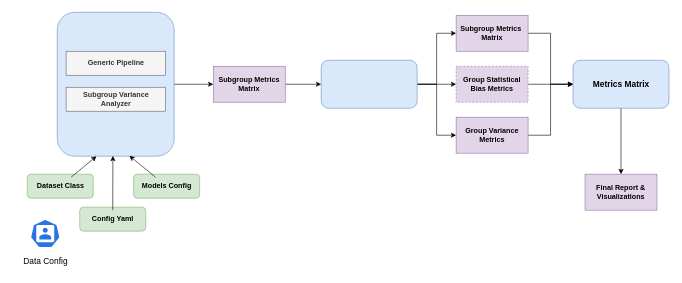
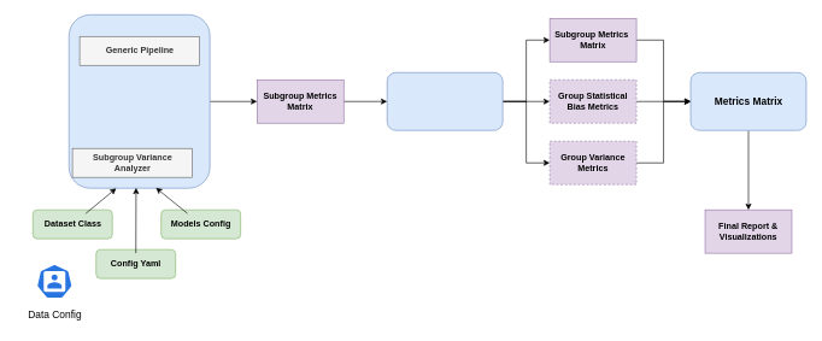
  <mxCell id="0" />
  <mxCell id="1" parent="0" />
  <mxCell id="2" value="" style="rounded=1;whiteSpace=wrap;html=1;fillColor=#d5e8d4;strokeColor=#82b366;" vertex="1" parent="1"><mxGeometry x="44.75" y="290" width="110" height="40" as="geometry" /></mxCell>
  <mxCell id="3" style="edgeStyle=orthogonalEdgeStyle;rounded=0;orthogonalLoop=1;jettySize=auto;html=1;entryX=0;entryY=0.5;entryDx=0;entryDy=0;fontSize=13;" parent="1" source="4" target="7" edge="1"><mxGeometry relative="1" as="geometry" /></mxCell>
  <mxCell id="4" value="" style="rounded=1;whiteSpace=wrap;html=1;fillColor=#dae8fc;strokeColor=#6c8ebf;" parent="1" vertex="1"><mxGeometry x="94.75" y="20" width="195" height="240" as="geometry" /></mxCell>
- <mxCell id="5" value="&lt;div&gt;&lt;b&gt;Subgroup Variance &lt;br&gt;&lt;/b&gt;&lt;/div&gt;&lt;div&gt;&lt;b&gt;Analyzer&lt;/b&gt;&lt;/div&gt;" style="rounded=0;whiteSpace=wrap;html=1;fillColor=#f5f5f5;fontColor=#333333;strokeColor=#666666;" parent="1" vertex="1"><mxGeometry x="109.5" y="145" width="165.5" height="40" as="geometry" /></mxCell>
+ <mxCell id="5" value="&lt;div&gt;&lt;b&gt;Subgroup Variance &lt;br&gt;&lt;/b&gt;&lt;/div&gt;&lt;div&gt;&lt;b&gt;Analyzer&lt;/b&gt;&lt;/div&gt;" style="rounded=0;whiteSpace=wrap;html=1;fillColor=#f5f5f5;fontColor=#333333;strokeColor=#666666;" parent="1" vertex="1"><mxGeometry x="99.5" y="205" width="165.5" height="40" as="geometry" /></mxCell>
  <mxCell id="6" style="edgeStyle=orthogonalEdgeStyle;rounded=0;orthogonalLoop=1;jettySize=auto;html=1;entryX=0;entryY=0.5;entryDx=0;entryDy=0;fontSize=13;" parent="1" source="7" target="11" edge="1"><mxGeometry relative="1" as="geometry" /></mxCell>
  <mxCell id="7" value="&lt;b&gt;Subgroup Metrics Matrix&lt;/b&gt;" style="rounded=0;whiteSpace=wrap;html=1;fillColor=#e1d5e7;strokeColor=#9673a6;" parent="1" vertex="1"><mxGeometry x="355" y="110" width="120" height="60" as="geometry" /></mxCell>
  <mxCell id="8" style="edgeStyle=orthogonalEdgeStyle;rounded=0;orthogonalLoop=1;jettySize=auto;html=1;entryX=0;entryY=0.5;entryDx=0;entryDy=0;fontSize=14;" edge="1" parent="1" source="11" target="15"><mxGeometry relative="1" as="geometry" /></mxCell>
  <mxCell id="9" style="edgeStyle=orthogonalEdgeStyle;rounded=0;orthogonalLoop=1;jettySize=auto;html=1;entryX=0;entryY=0.5;entryDx=0;entryDy=0;fontSize=14;" edge="1" parent="1" source="11" target="13"><mxGeometry relative="1" as="geometry" /></mxCell>
  <mxCell id="10" style="edgeStyle=orthogonalEdgeStyle;rounded=0;orthogonalLoop=1;jettySize=auto;html=1;entryX=0;entryY=0.5;entryDx=0;entryDy=0;fontSize=14;" edge="1" parent="1" source="11" target="17"><mxGeometry relative="1" as="geometry" /></mxCell>
  <mxCell id="11" value="" style="rounded=1;whiteSpace=wrap;html=1;fillColor=#dae8fc;strokeColor=#6c8ebf;" parent="1" vertex="1"><mxGeometry x="535" y="100" width="160" height="80" as="geometry" /></mxCell>
  <mxCell id="12" style="edgeStyle=orthogonalEdgeStyle;rounded=0;orthogonalLoop=1;jettySize=auto;html=1;entryX=0;entryY=0.5;entryDx=0;entryDy=0;fontSize=14;" edge="1" parent="1" source="13" target="28"><mxGeometry relative="1" as="geometry" /></mxCell>
  <mxCell id="13" value="&lt;b&gt;Subgroup Metrics&amp;nbsp; Matrix&lt;/b&gt;" style="rounded=0;whiteSpace=wrap;html=1;fillColor=#e1d5e7;strokeColor=#9673a6;" parent="1" vertex="1"><mxGeometry x="760" y="25" width="120" height="60" as="geometry" /></mxCell>
  <mxCell id="14" style="edgeStyle=orthogonalEdgeStyle;rounded=0;orthogonalLoop=1;jettySize=auto;html=1;entryX=0;entryY=0.5;entryDx=0;entryDy=0;fontSize=14;" edge="1" parent="1" source="15" target="28"><mxGeometry relative="1" as="geometry" /></mxCell>
  <mxCell id="15" value="&lt;b&gt;Group&lt;/b&gt; &lt;b&gt;Statistical&lt;/b&gt; &lt;b&gt;Bias Metrics&lt;/b&gt;" style="rounded=0;whiteSpace=wrap;html=1;fillColor=#e1d5e7;strokeColor=#9673a6;dashed=1;" parent="1" vertex="1"><mxGeometry x="760" y="110" width="120" height="60" as="geometry" /></mxCell>
  <mxCell id="16" style="edgeStyle=orthogonalEdgeStyle;rounded=0;orthogonalLoop=1;jettySize=auto;html=1;entryX=0;entryY=0.5;entryDx=0;entryDy=0;fontSize=14;" edge="1" parent="1" source="17" target="28"><mxGeometry relative="1" as="geometry" /></mxCell>
- <mxCell id="17" value="&lt;b&gt;Group&lt;/b&gt; &lt;b&gt;Variance Metrics&lt;/b&gt;" style="rounded=0;whiteSpace=wrap;html=1;fillColor=#e1d5e7;strokeColor=#9673a6;" parent="1" vertex="1"><mxGeometry x="760" y="195" width="120" height="60" as="geometry" /></mxCell>
+ <mxCell id="17" value="&lt;b&gt;Group&lt;/b&gt; &lt;b&gt;Variance Metrics&lt;/b&gt;" style="rounded=0;whiteSpace=wrap;html=1;fillColor=#e1d5e7;strokeColor=#9673a6;dashed=1;" parent="1" vertex="1"><mxGeometry x="760" y="195" width="120" height="60" as="geometry" /></mxCell>
  <mxCell id="18" style="edgeStyle=none;rounded=0;orthogonalLoop=1;jettySize=auto;html=1;entryX=0.335;entryY=1.001;entryDx=0;entryDy=0;entryPerimeter=0;fontSize=14;" edge="1" parent="1" source="19" target="4"><mxGeometry relative="1" as="geometry" /></mxCell>
  <mxCell id="19" value="&lt;b&gt;&lt;font style=&quot;font-size: 12px;&quot;&gt;Dataset Class&lt;/font&gt;&lt;/b&gt;" style="text;html=1;align=center;verticalAlign=middle;resizable=0;points=[];autosize=1;strokeColor=none;fillColor=none;fontSize=7;" vertex="1" parent="1"><mxGeometry x="49.75" y="295" width="100" height="30" as="geometry" /></mxCell>
  <mxCell id="20" value="" style="rounded=1;whiteSpace=wrap;html=1;fillColor=#d5e8d4;strokeColor=#82b366;" vertex="1" parent="1"><mxGeometry x="132.25" y="345" width="110" height="40" as="geometry" /></mxCell>
  <mxCell id="21" style="edgeStyle=none;rounded=0;orthogonalLoop=1;jettySize=auto;html=1;entryX=0.476;entryY=0.998;entryDx=0;entryDy=0;entryPerimeter=0;fontSize=14;" edge="1" parent="1" source="22" target="4"><mxGeometry relative="1" as="geometry" /></mxCell>
  <mxCell id="22" value="&lt;b&gt;&lt;font style=&quot;font-size: 12px;&quot;&gt;Config Yaml&lt;/font&gt;&lt;/b&gt;" style="text;html=1;align=center;verticalAlign=middle;resizable=0;points=[];autosize=1;strokeColor=none;fillColor=none;fontSize=7;" vertex="1" parent="1"><mxGeometry x="142.25" y="350" width="90" height="30" as="geometry" /></mxCell>
  <mxCell id="23" value="" style="rounded=1;whiteSpace=wrap;html=1;fillColor=#d5e8d4;strokeColor=#82b366;" vertex="1" parent="1"><mxGeometry x="222.25" y="290" width="110" height="40" as="geometry" /></mxCell>
  <mxCell id="24" style="edgeStyle=none;rounded=0;orthogonalLoop=1;jettySize=auto;html=1;entryX=0.617;entryY=0.998;entryDx=0;entryDy=0;entryPerimeter=0;fontSize=14;" edge="1" parent="1" source="25" target="4"><mxGeometry relative="1" as="geometry" /></mxCell>
  <mxCell id="25" value="&lt;b&gt;&lt;font style=&quot;font-size: 12px;&quot;&gt;Models Config&lt;/font&gt;&lt;/b&gt;" style="text;html=1;align=center;verticalAlign=middle;resizable=1;points=[];autosize=1;strokeColor=none;fillColor=none;fontSize=7;movable=1;rotatable=1;deletable=1;editable=1;connectable=1;" vertex="1" parent="1"><mxGeometry x="222.25" y="295" width="110" height="30" as="geometry" /></mxCell>
- <mxCell id="26" value="&lt;b&gt;Generic Pipeline&lt;/b&gt;" style="rounded=0;whiteSpace=wrap;html=1;fillColor=#f5f5f5;fontColor=#333333;strokeColor=#666666;" vertex="1" parent="1"><mxGeometry x="109.5" y="85" width="165.5" height="40" as="geometry" /></mxCell>
+ <mxCell id="26" value="&lt;b&gt;Generic Pipeline&lt;/b&gt;" style="rounded=0;whiteSpace=wrap;html=1;fillColor=#f5f5f5;fontColor=#333333;strokeColor=#666666;" vertex="1" parent="1"><mxGeometry x="109.5" y="50" width="165.5" height="40" as="geometry" /></mxCell>
  <mxCell id="27" style="edgeStyle=none;rounded=0;orthogonalLoop=1;jettySize=auto;html=1;entryX=0.5;entryY=0;entryDx=0;entryDy=0;fontSize=14;" edge="1" parent="1" source="28" target="32"><mxGeometry relative="1" as="geometry" /></mxCell>
  <mxCell id="28" value="" style="rounded=1;whiteSpace=wrap;html=1;fillColor=#dae8fc;strokeColor=#6c8ebf;" vertex="1" parent="1"><mxGeometry x="955" y="100" width="160" height="80" as="geometry" /></mxCell>
  <mxCell id="29" value="&lt;b&gt;Metrics Matrix&lt;/b&gt;" style="text;html=1;align=center;verticalAlign=middle;resizable=0;points=[];autosize=1;strokeColor=none;fillColor=none;fontSize=14;" vertex="1" parent="1"><mxGeometry x="965" y="125" width="140" height="30" as="geometry" /></mxCell>
  <mxCell id="30" value="" style="sketch=0;html=1;dashed=0;whitespace=wrap;fillColor=#2875E2;strokeColor=#ffffff;points=[[0.005,0.63,0],[0.1,0.2,0],[0.9,0.2,0],[0.5,0,0],[0.995,0.63,0],[0.72,0.99,0],[0.5,1,0],[0.28,0.99,0]];verticalLabelPosition=bottom;align=center;verticalAlign=top;shape=mxgraph.kubernetes.icon;prIcon=user;rounded=0;fontSize=14;" vertex="1" parent="1"><mxGeometry x="49.75" y="365" width="50" height="48" as="geometry" /></mxCell>
  <mxCell id="31" value="Data Config" style="text;html=1;align=center;verticalAlign=middle;resizable=0;points=[];autosize=1;strokeColor=none;fillColor=none;fontSize=14;" vertex="1" parent="1"><mxGeometry x="20" y="420" width="110" height="30" as="geometry" /></mxCell>
  <mxCell id="32" value="&lt;b&gt;Final Report&lt;/b&gt; &lt;b&gt;&amp;amp;&lt;/b&gt;&lt;br&gt;&lt;b&gt;Visualizations&lt;/b&gt;" style="rounded=0;whiteSpace=wrap;html=1;fillColor=#e1d5e7;strokeColor=#9673a6;" vertex="1" parent="1"><mxGeometry x="975" y="290" width="120" height="60" as="geometry" /></mxCell>
